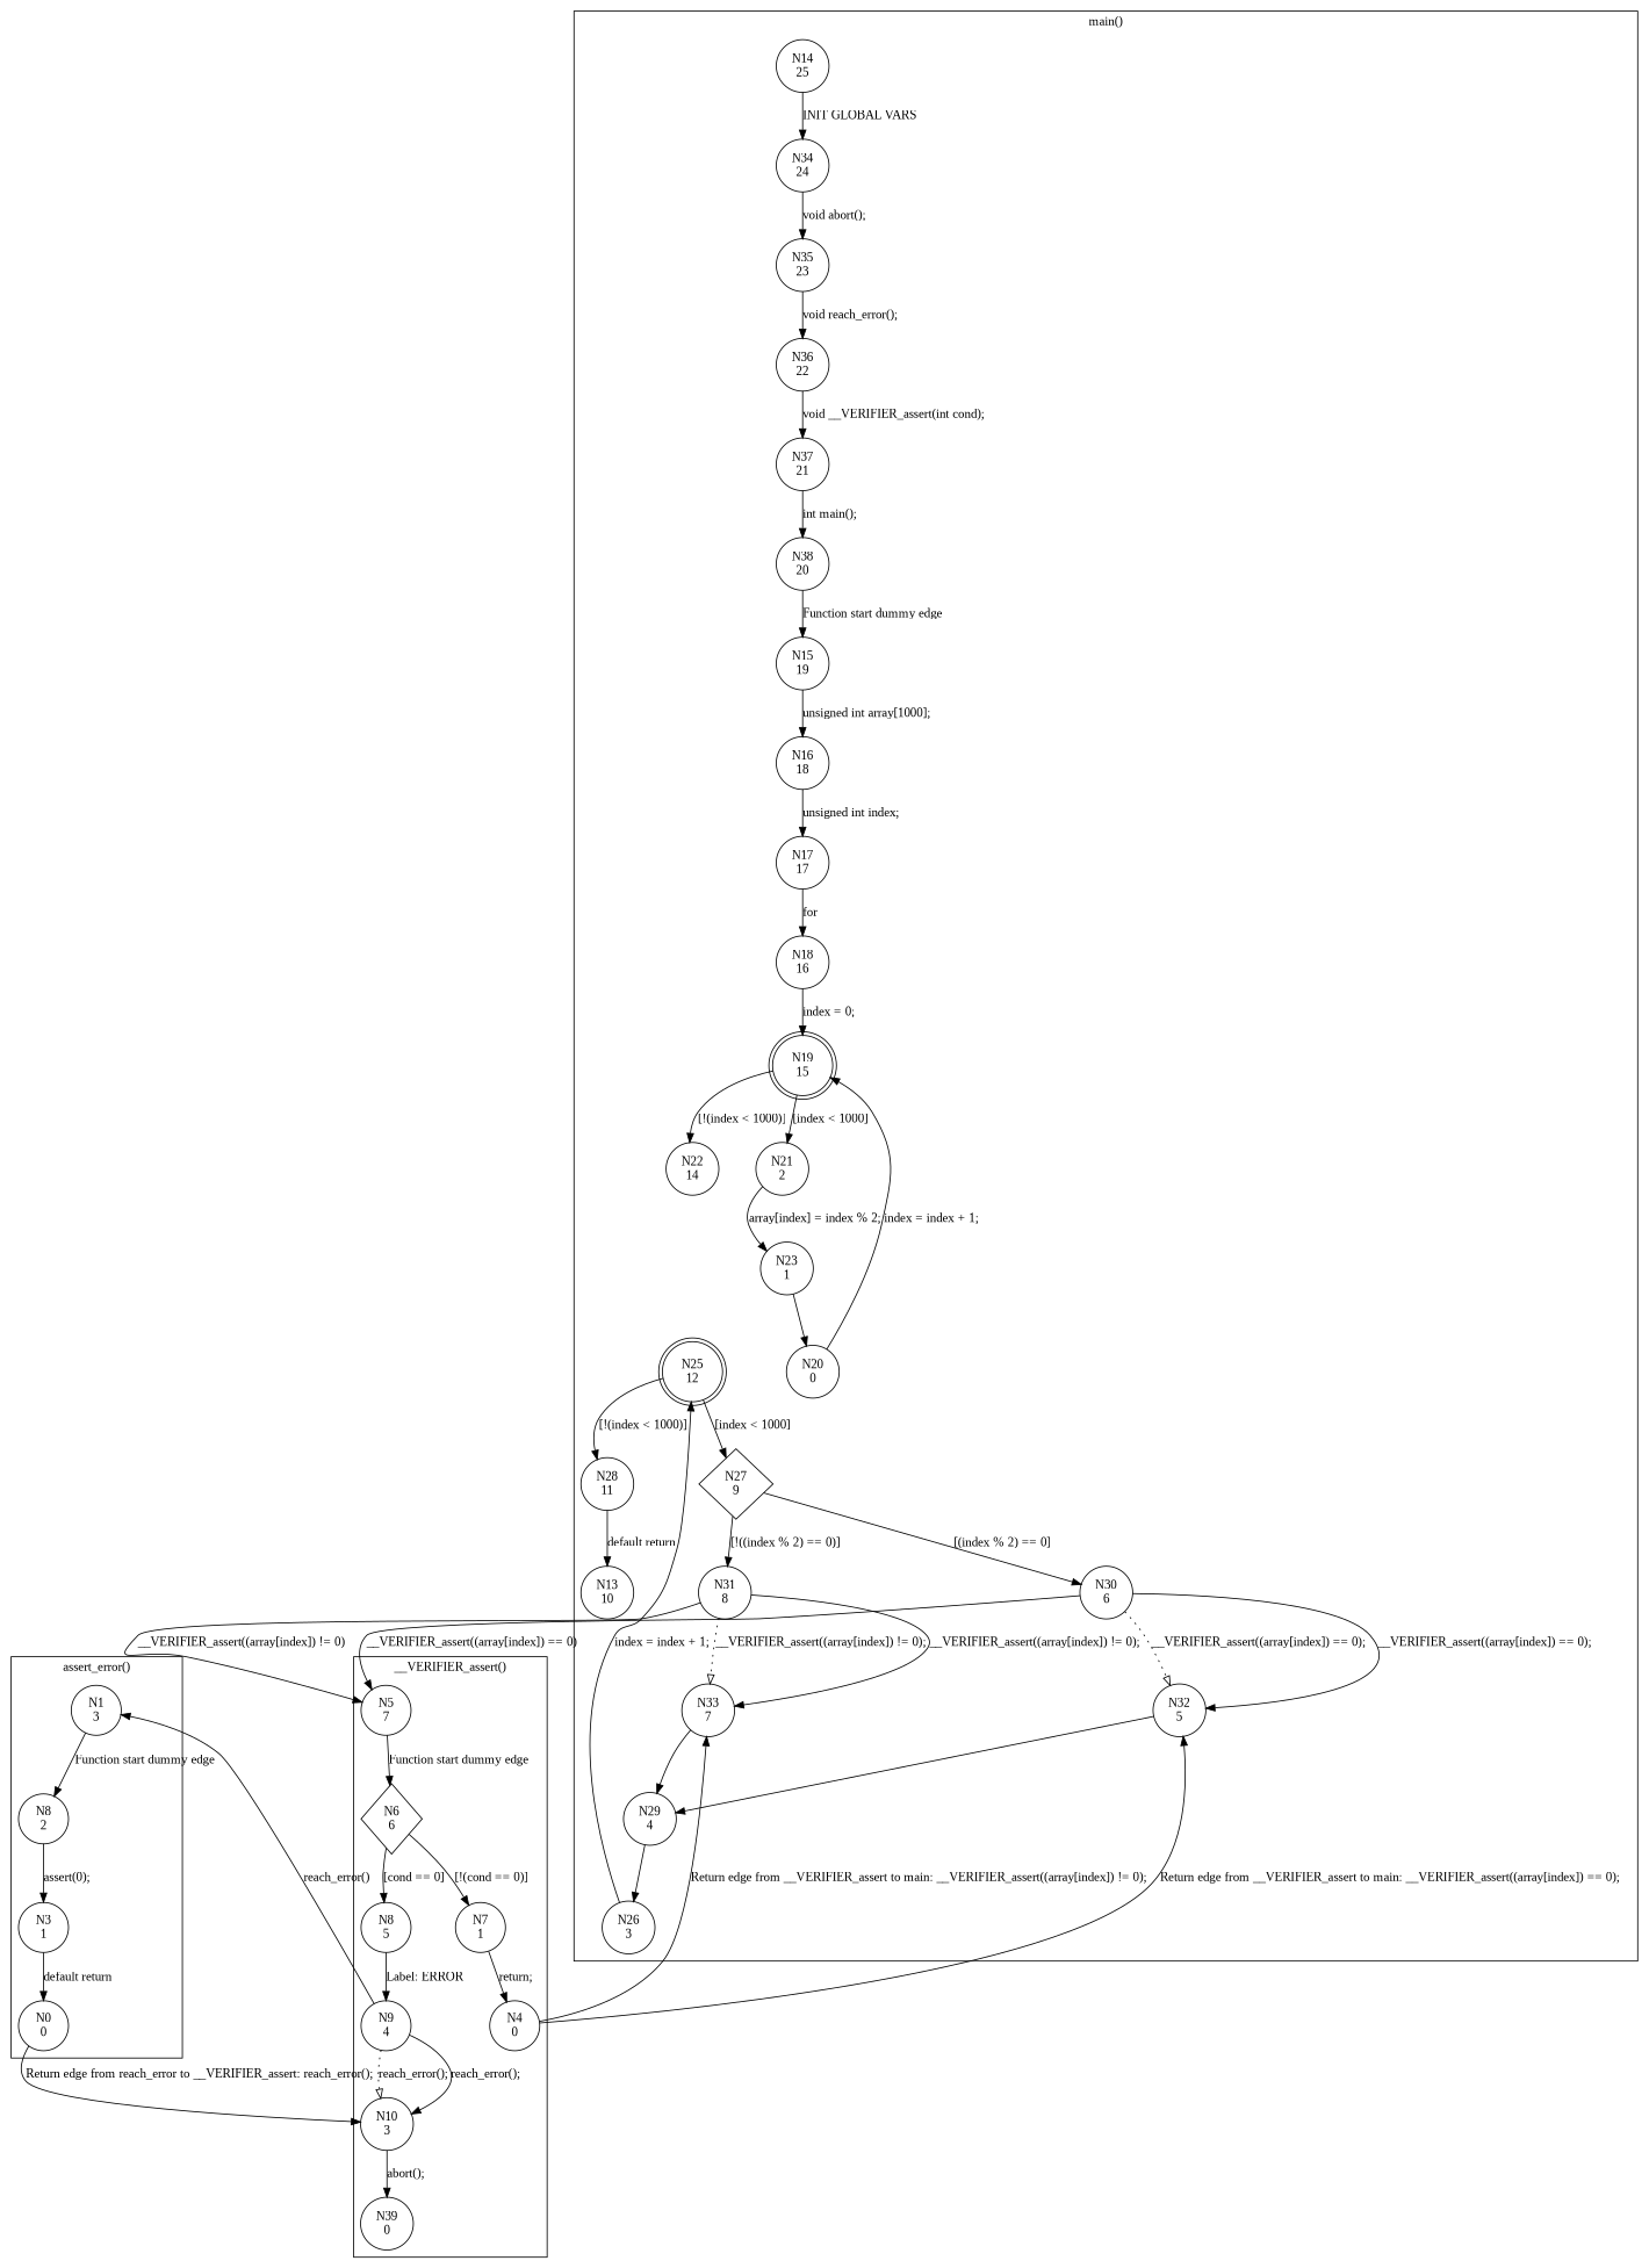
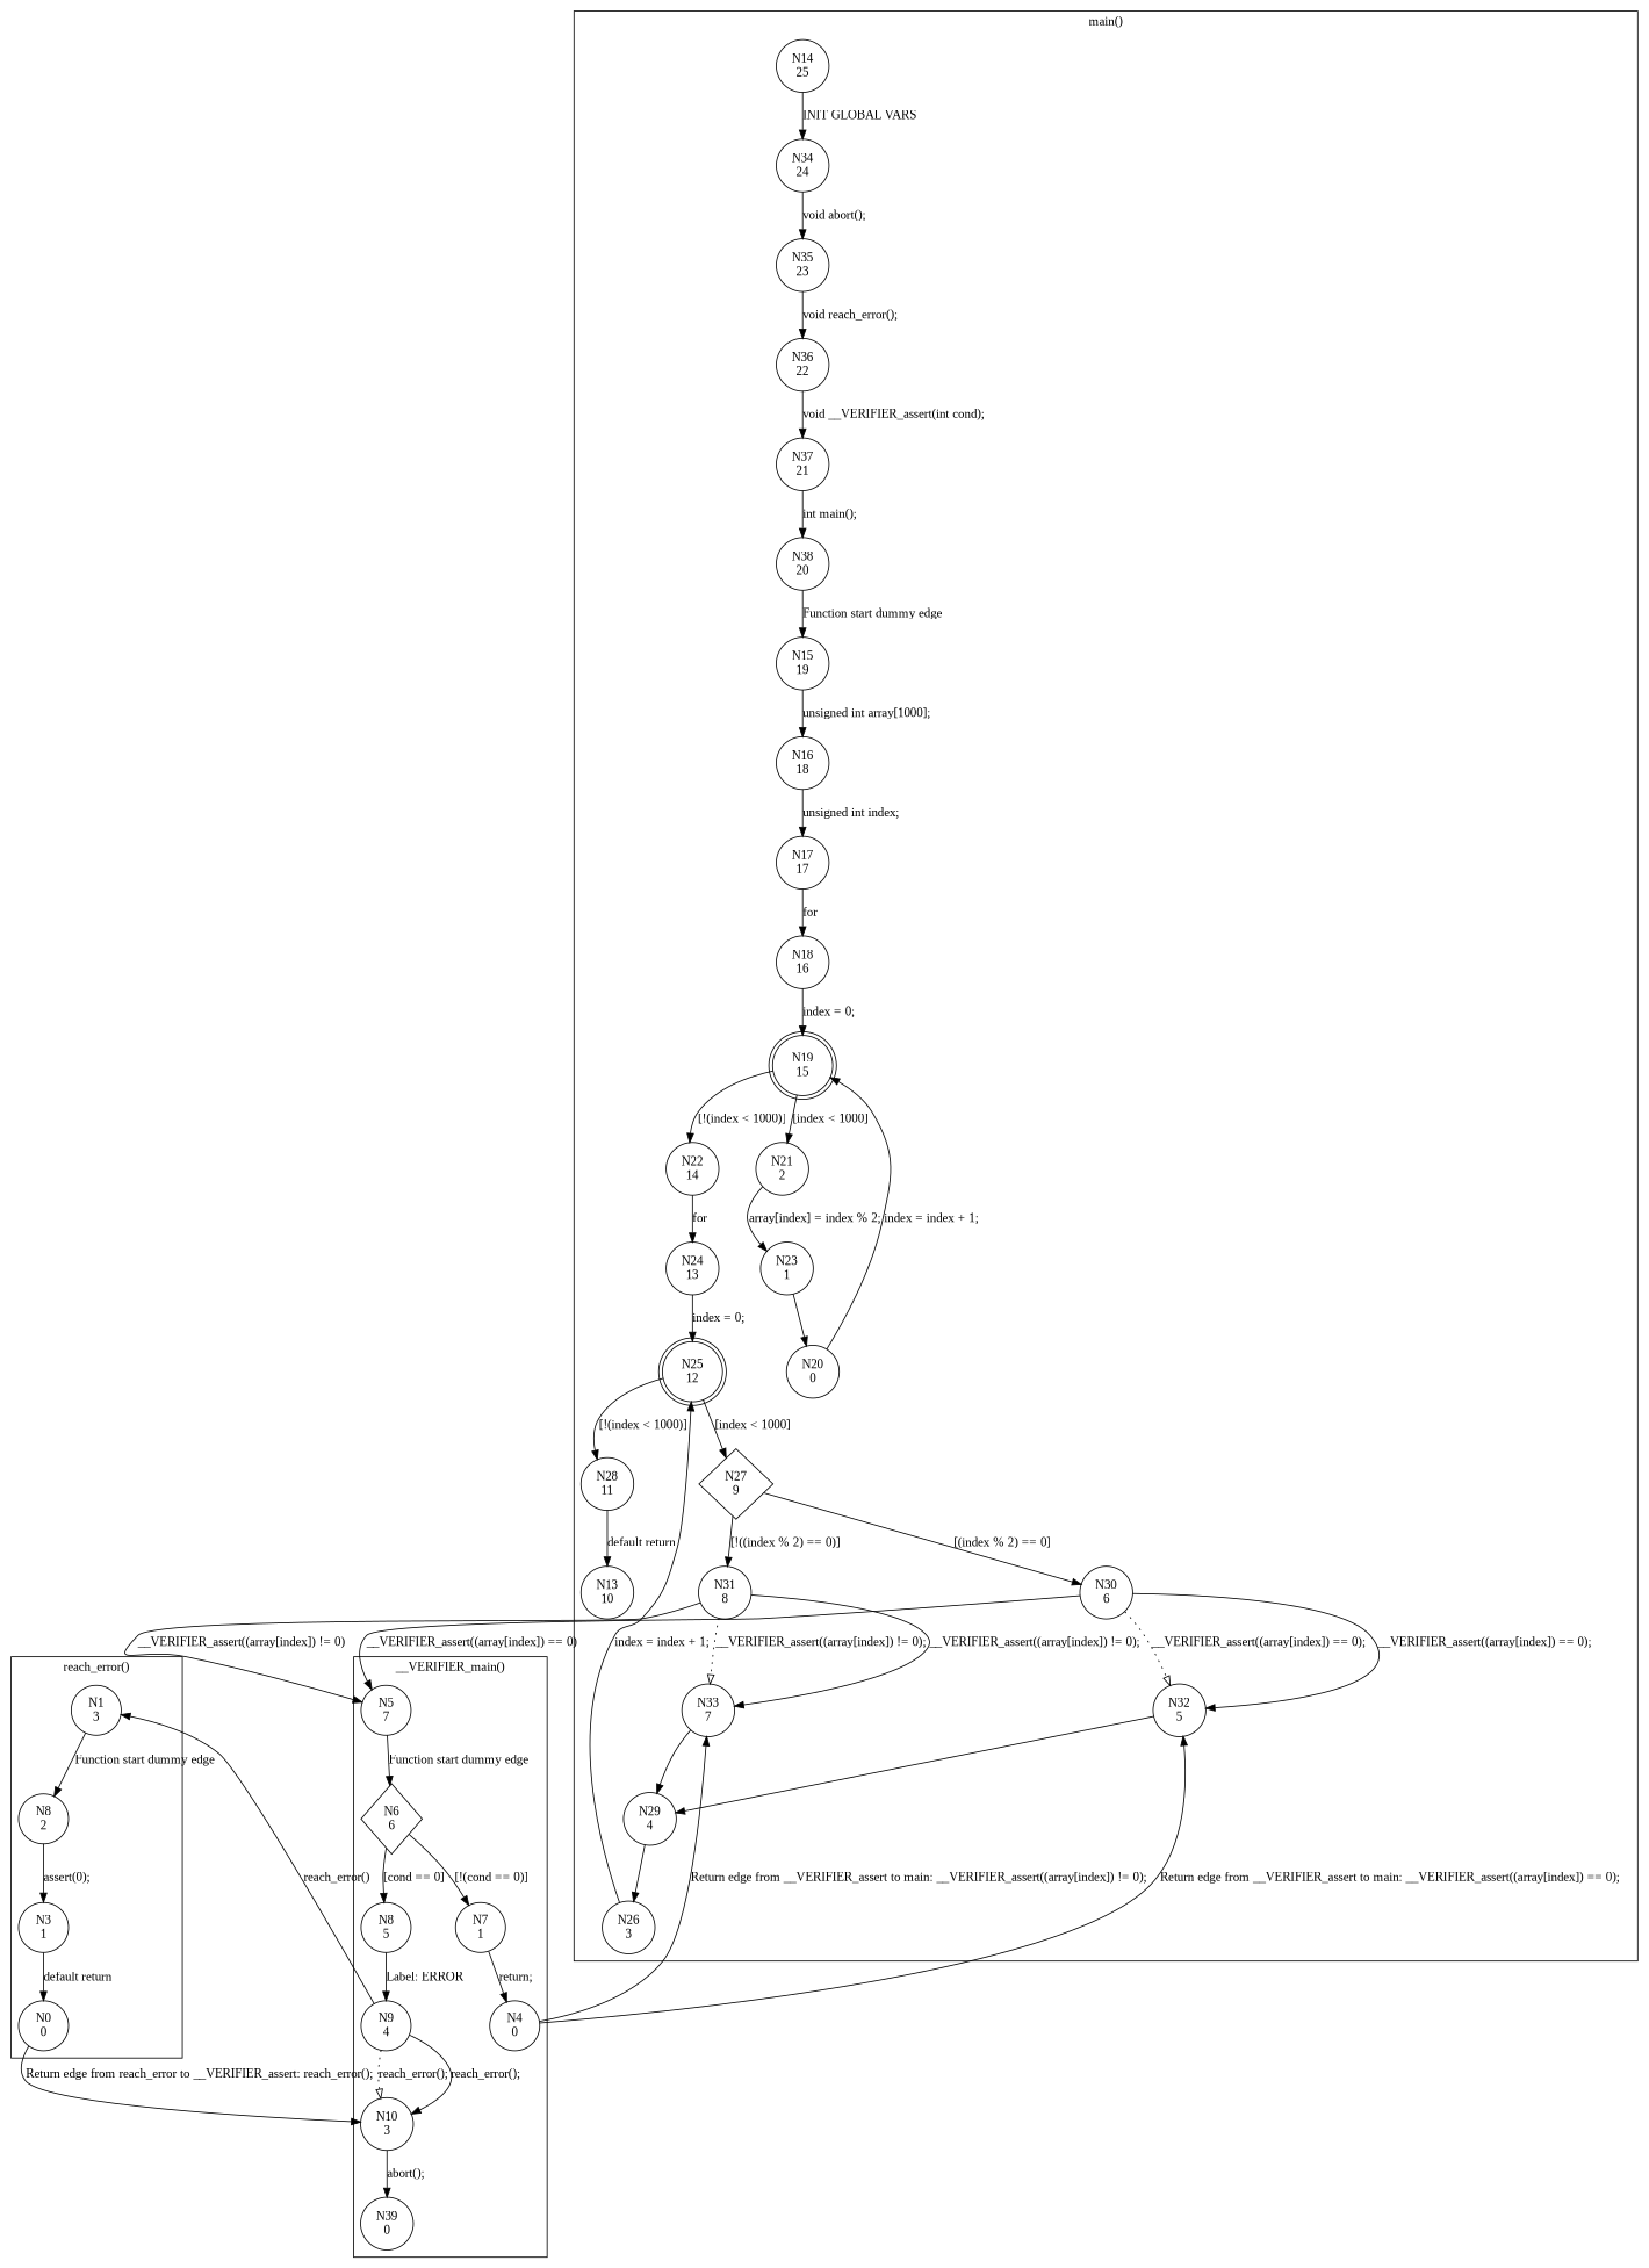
  digraph {
    fontname="Liberation Serif"
    node [fontname="Liberation Serif" shape=circle]
    edge [fontname="Liberation Serif"]
    n1 [label="N5\n7"]
    n2 [label="N6\n6" shape=diamond]
    n3 [label="N7\n1"]
    n4 [label="N8\n5"]
    n5 [label="N4\n0"]
    n6 [label="N9\n4"]
    n7 [label="N10\n3"]
    n8 [label="N39\n0"]
    n9 [label="N14\n25"]
    n10 [label="N34\n24"]
    n11 [label="N35\n23"]
    n12 [label="N36\n22"]
    n13 [label="N37\n21"]
    n14 [label="N38\n20"]
    n15 [label="N15\n19"]
    n16 [label="N16\n18"]
    n17 [label="N17\n17"]
    n18 [label="N18\n16"]
    n19 [label="N19\n15" shape=doublecircle]
    n20 [label="N22\n14"]
    n21 [label="N21\n2"]
+   n22 [label="N24\n13"]
    n23 [label="N25\n12" shape=doublecircle]
    n24 [label="N28\n11"]
    n25 [label="N27\n9" shape=diamond]
    n26 [label="N13\n10"]
    n27 [label="N31\n8"]
    n28 [label="N30\n6"]
    n29 [label="N33\n7"]
    n30 [label="N32\n5"]
    n31 [label="N29\n4"]
    n32 [label="N26\n3"]
    n33 [label="N23\n1"]
    n34 [label="N20\n0"]
    n35 [label="N1\n3"]
    n36 [label="N8\n2"]
    n37 [label="N3\n1"]
    n38 [label="N0\n0"]
    subgraph cluster_1 {
-     label="__VERIFIER_assert()"
+     label="__VERIFIER_main()"
      n1
      n2
      n3
      n4
      n5
      n6
      n7
      n8
    }
    subgraph cluster_2 {
      label="main()"
      n9
      n10
      n11
      n12
      n13
      n14
      n15
      n16
      n17
      n18
      n19
      n20
      n21
+     n22
      n23
      n24
      n25
      n26
      n27
      n28
      n29
      n30
      n31
      n32
      n33
      n34
    }
    subgraph cluster_3 {
-     label="assert_error()"
+     label="reach_error()"
      n35
      n36
      n37
      n38
    }
    n1 -> n2 [label="Function start dummy edge"]
    n2 -> n3 [label="[!(cond == 0)]"]
    n2 -> n4 [label="[cond == 0]"]
    n3 -> n5 [label="return;"]
    n4 -> n6 [label="Label: ERROR"]
    n5 -> n29 [label="Return edge from __VERIFIER_assert to main: __VERIFIER_assert((array[index]) != 0);"]
    n5 -> n30 [label="Return edge from __VERIFIER_assert to main: __VERIFIER_assert((array[index]) == 0);"]
    n6 -> n7 [arrowhead=empty label="reach_error();" style=dotted]
    n6 -> n7 [label="reach_error();"]
    n6 -> n35 [label="reach_error()"]
    n7 -> n8 [label="abort();"]
    n9 -> n10 [label="INIT GLOBAL VARS"]
    n10 -> n11 [label="void abort();"]
    n11 -> n12 [label="void reach_error();"]
    n12 -> n13 [label="void __VERIFIER_assert(int cond);"]
    n13 -> n14 [label="int main();"]
    n14 -> n15 [label="Function start dummy edge"]
    n15 -> n16 [label="unsigned int array[1000];"]
    n16 -> n17 [label="unsigned int index;"]
    n17 -> n18 [label=for]
    n18 -> n19 [label="index = 0;"]
    n19 -> n20 [label="[!(index < 1000)]"]
    n19 -> n21 [label="[index < 1000]"]
+   n20 -> n22 [label=for]
    n21 -> n33 [label="array[index] = index % 2;"]
+   n22 -> n23 [label="index = 0;"]
    n23 -> n24 [label="[!(index < 1000)]"]
    n23 -> n25 [label="[index < 1000]"]
    n24 -> n26 [label="default return"]
    n25 -> n27 [label="[!((index % 2) == 0)]"]
    n25 -> n28 [label="[(index % 2) == 0]"]
    n27 -> n1 [label="__VERIFIER_assert((array[index]) != 0)"]
    n27 -> n29 [arrowhead=empty label="__VERIFIER_assert((array[index]) != 0);" style=dotted]
    n27 -> n29 [label="__VERIFIER_assert((array[index]) != 0);"]
    n28 -> n1 [label="__VERIFIER_assert((array[index]) == 0)"]
    n28 -> n30 [arrowhead=empty label="__VERIFIER_assert((array[index]) == 0);" style=dotted]
    n28 -> n30 [label="__VERIFIER_assert((array[index]) == 0);"]
    n29 -> n31
    n30 -> n31
    n31 -> n32
    n32 -> n23 [label="index = index + 1;"]
    n33 -> n34
    n34 -> n19 [label="index = index + 1;"]
    n35 -> n36 [label="Function start dummy edge"]
    n36 -> n37 [label="assert(0);"]
    n37 -> n38 [label="default return"]
    n38 -> n7 [label="Return edge from reach_error to __VERIFIER_assert: reach_error();"]
  }
